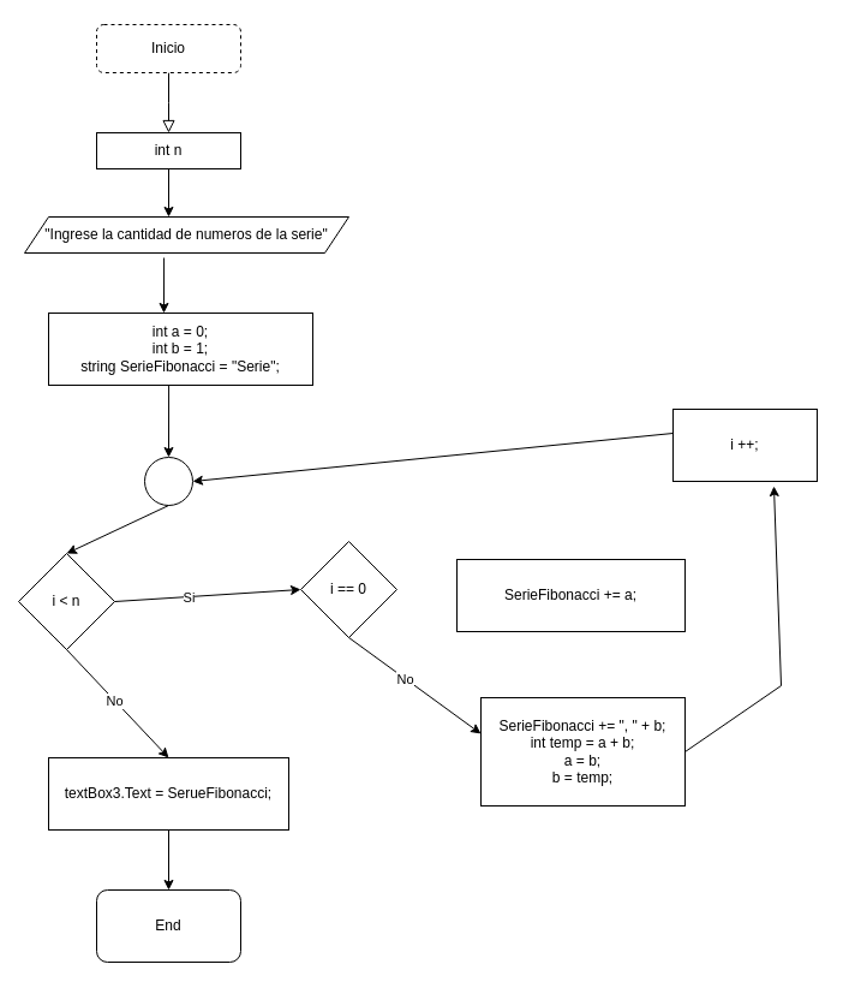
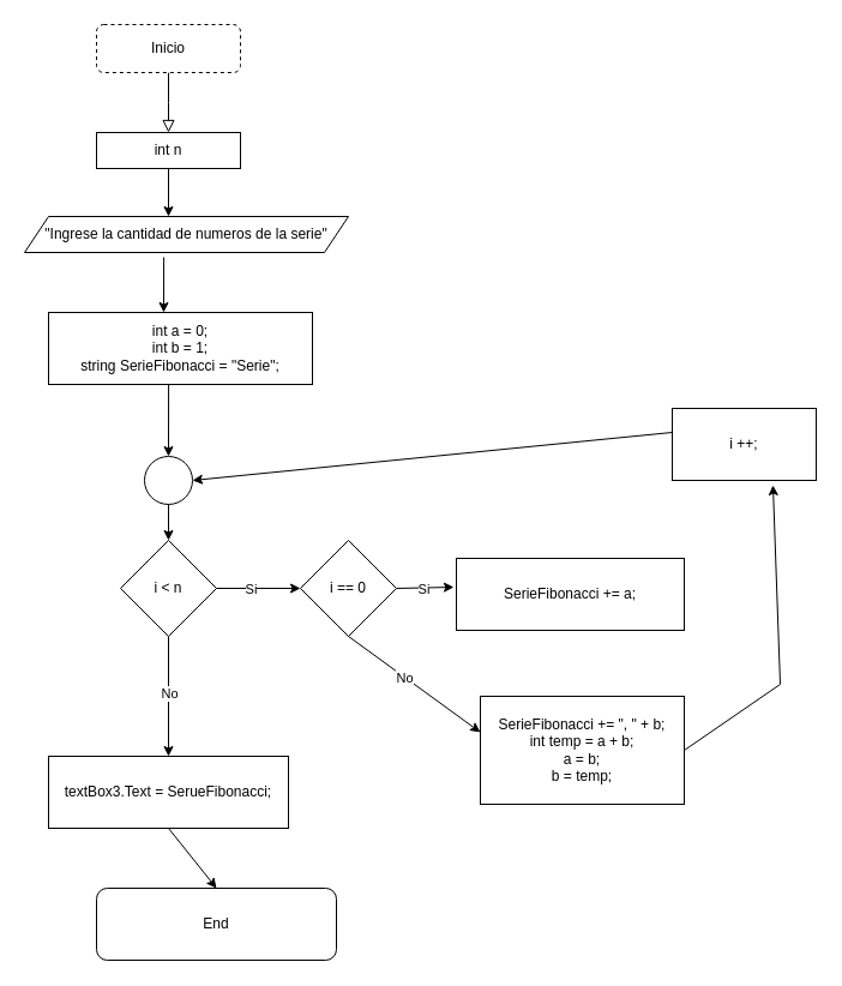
  <mxCell id="0" />
  <mxCell id="1" parent="0" />
  <mxCell id="2" value="" style="rounded=0;html=1;jettySize=auto;orthogonalLoop=1;fontSize=11;endArrow=block;endFill=0;endSize=8;strokeWidth=1;shadow=0;labelBackgroundColor=none;edgeStyle=orthogonalEdgeStyle;" parent="1" source="3" edge="1"><mxGeometry relative="1" as="geometry"><mxPoint x="140" y="110" as="targetPoint" /></mxGeometry></mxCell>
  <mxCell id="3" value="Inicio" style="rounded=1;whiteSpace=wrap;html=1;fontSize=12;glass=0;strokeWidth=1;shadow=0;dashed=1;" parent="1" vertex="1"><mxGeometry x="80" y="20" width="120" height="40" as="geometry" /></mxCell>
  <mxCell id="4" value="int n " style="rounded=0;whiteSpace=wrap;html=1;" vertex="1" parent="1"><mxGeometry x="80" y="110" width="120" height="30" as="geometry" /></mxCell>
  <mxCell id="5" value="" style="endArrow=classic;html=1;rounded=0;exitX=0.5;exitY=1;exitDx=0;exitDy=0;" edge="1" parent="1" source="4"><mxGeometry width="50" height="50" relative="1" as="geometry"><mxPoint x="200" y="240" as="sourcePoint" /><mxPoint x="140" y="180" as="targetPoint" /></mxGeometry></mxCell>
  <mxCell id="6" value="&quot;Ingrese la cantidad de numeros de la serie&quot;" style="shape=parallelogram;perimeter=parallelogramPerimeter;whiteSpace=wrap;html=1;fixedSize=1;" vertex="1" parent="1"><mxGeometry x="20" y="180" width="270" height="30" as="geometry" /></mxCell>
  <mxCell id="7" value="" style="endArrow=classic;html=1;rounded=0;exitX=0.43;exitY=1.133;exitDx=0;exitDy=0;exitPerimeter=0;" edge="1" parent="1" source="6"><mxGeometry width="50" height="50" relative="1" as="geometry"><mxPoint x="110" y="310" as="sourcePoint" /><mxPoint x="136" y="260" as="targetPoint" /></mxGeometry></mxCell>
  <mxCell id="8" value="&lt;div&gt;int a = 0;&lt;/div&gt;&lt;div&gt;int b = 1;&lt;/div&gt;&lt;div&gt;string SerieFibonacci = &quot;Serie&quot;;&lt;br&gt;&lt;/div&gt;" style="rounded=0;whiteSpace=wrap;html=1;" vertex="1" parent="1"><mxGeometry x="40" y="260" width="220" height="60" as="geometry" /></mxCell>
  <mxCell id="9" value="" style="ellipse;whiteSpace=wrap;html=1;aspect=fixed;" vertex="1" parent="1"><mxGeometry x="120" y="380" width="40" height="40" as="geometry" /></mxCell>
- <mxCell id="10" value="i &amp;lt; n" style="rhombus;whiteSpace=wrap;html=1;" vertex="1" parent="1"><mxGeometry x="15" y="460" width="80" height="80" as="geometry" /></mxCell>
+ <mxCell id="10" value="i &amp;lt; n" style="rhombus;whiteSpace=wrap;html=1;" vertex="1" parent="1"><mxGeometry x="100" y="450" width="80" height="80" as="geometry" /></mxCell>
  <mxCell id="11" value="" style="endArrow=classic;html=1;rounded=0;exitX=0.455;exitY=1;exitDx=0;exitDy=0;exitPerimeter=0;entryX=0.5;entryY=0;entryDx=0;entryDy=0;" edge="1" parent="1" source="8" target="9"><mxGeometry width="50" height="50" relative="1" as="geometry"><mxPoint x="220" y="410" as="sourcePoint" /><mxPoint x="270" y="360" as="targetPoint" /></mxGeometry></mxCell>
  <mxCell id="12" value="" style="endArrow=classic;html=1;rounded=0;exitX=0.5;exitY=1;exitDx=0;exitDy=0;entryX=0.5;entryY=0;entryDx=0;entryDy=0;" edge="1" parent="1" source="9" target="10"><mxGeometry width="50" height="50" relative="1" as="geometry"><mxPoint x="220" y="460" as="sourcePoint" /><mxPoint x="270" y="410" as="targetPoint" /></mxGeometry></mxCell>
  <mxCell id="13" value="" style="endArrow=classic;html=1;rounded=0;exitX=1;exitY=0.5;exitDx=0;exitDy=0;" edge="1" parent="1" source="10"><mxGeometry width="50" height="50" relative="1" as="geometry"><mxPoint x="260" y="530" as="sourcePoint" /><mxPoint x="250" y="490" as="targetPoint" /></mxGeometry></mxCell>
  <mxCell id="14" value="Si" style="edgeLabel;html=1;align=center;verticalAlign=middle;resizable=0;points=[];" vertex="1" connectable="0" parent="13"><mxGeometry x="-0.2" relative="1" as="geometry"><mxPoint as="offset" /></mxGeometry></mxCell>
  <mxCell id="15" value="i == 0" style="rhombus;whiteSpace=wrap;html=1;" vertex="1" parent="1"><mxGeometry x="250" y="450" width="80" height="80" as="geometry" /></mxCell>
  <mxCell id="16" value="SerieFibonacci += a;" style="rounded=0;whiteSpace=wrap;html=1;" vertex="1" parent="1"><mxGeometry x="380" y="465" width="190" height="60" as="geometry" /></mxCell>
+ <mxCell id="17" value="" style="endArrow=classic;html=1;rounded=0;exitX=1;exitY=0.5;exitDx=0;exitDy=0;entryX=-0.011;entryY=0.4;entryDx=0;entryDy=0;entryPerimeter=0;" edge="1" parent="1" source="15" target="16"><mxGeometry width="50" height="50" relative="1" as="geometry"><mxPoint x="300" y="660" as="sourcePoint" /><mxPoint x="350" y="610" as="targetPoint" /></mxGeometry></mxCell>
+ <mxCell id="18" value="Si" style="edgeLabel;html=1;align=center;verticalAlign=middle;resizable=0;points=[];" vertex="1" connectable="0" parent="17"><mxGeometry x="-0.083" y="-1" relative="1" as="geometry"><mxPoint as="offset" /></mxGeometry></mxCell>
  <mxCell id="19" value="" style="endArrow=classic;html=1;rounded=0;exitX=0.5;exitY=1;exitDx=0;exitDy=0;" edge="1" parent="1" source="15"><mxGeometry width="50" height="50" relative="1" as="geometry"><mxPoint x="320" y="710" as="sourcePoint" /><mxPoint x="400" y="610" as="targetPoint" /></mxGeometry></mxCell>
  <mxCell id="20" value="No" style="edgeLabel;html=1;align=center;verticalAlign=middle;resizable=0;points=[];" vertex="1" connectable="0" parent="19"><mxGeometry x="-0.15" y="-1" relative="1" as="geometry"><mxPoint as="offset" /></mxGeometry></mxCell>
  <mxCell id="21" value="&lt;div&gt;SerieFibonacci += &quot;, &quot; + b;&lt;/div&gt;&lt;div&gt;int temp = a + b;&lt;/div&gt;&lt;div&gt;a = b;&lt;/div&gt;&lt;div&gt;b = temp;&lt;br&gt;&lt;/div&gt;" style="rounded=0;whiteSpace=wrap;html=1;" vertex="1" parent="1"><mxGeometry x="400" y="580" width="170" height="90" as="geometry" /></mxCell>
  <mxCell id="22" value="i ++;" style="rounded=0;whiteSpace=wrap;html=1;" vertex="1" parent="1"><mxGeometry x="560" y="340" width="120" height="60" as="geometry" /></mxCell>
  <mxCell id="23" value="" style="endArrow=classic;html=1;rounded=0;exitX=1;exitY=0.5;exitDx=0;exitDy=0;entryX=0.7;entryY=1.067;entryDx=0;entryDy=0;entryPerimeter=0;" edge="1" parent="1" source="21" target="22"><mxGeometry width="50" height="50" relative="1" as="geometry"><mxPoint x="610" y="640" as="sourcePoint" /><mxPoint x="660" y="590" as="targetPoint" /><Array as="points"><mxPoint x="650" y="570" /></Array></mxGeometry></mxCell>
  <mxCell id="24" value="" style="endArrow=classic;html=1;rounded=0;entryX=1;entryY=0.5;entryDx=0;entryDy=0;" edge="1" parent="1" target="9"><mxGeometry width="50" height="50" relative="1" as="geometry"><mxPoint x="560" y="360" as="sourcePoint" /><mxPoint x="410" y="340" as="targetPoint" /></mxGeometry></mxCell>
  <mxCell id="25" value="" style="endArrow=classic;html=1;rounded=0;exitX=0.5;exitY=1;exitDx=0;exitDy=0;" edge="1" parent="1" source="10"><mxGeometry width="50" height="50" relative="1" as="geometry"><mxPoint x="230" y="700" as="sourcePoint" /><mxPoint x="140" y="630" as="targetPoint" /></mxGeometry></mxCell>
  <mxCell id="26" value="No" style="edgeLabel;html=1;align=center;verticalAlign=middle;resizable=0;points=[];" vertex="1" connectable="0" parent="25"><mxGeometry x="-0.06" relative="1" as="geometry"><mxPoint as="offset" /></mxGeometry></mxCell>
  <mxCell id="27" value="textBox3.Text = SerueFibonacci;" style="rounded=0;whiteSpace=wrap;html=1;" vertex="1" parent="1"><mxGeometry x="40" y="630" width="200" height="60" as="geometry" /></mxCell>
- <mxCell id="28" value="End" style="rounded=1;whiteSpace=wrap;html=1;" vertex="1" parent="1"><mxGeometry x="80" y="740" width="120" height="60" as="geometry" /></mxCell>
+ <mxCell id="28" value="End" style="rounded=1;whiteSpace=wrap;html=1;" vertex="1" parent="1"><mxGeometry x="80" y="740" width="200" height="60" as="geometry" /></mxCell>
  <mxCell id="29" value="" style="endArrow=classic;html=1;rounded=0;exitX=0.5;exitY=1;exitDx=0;exitDy=0;entryX=0.5;entryY=0;entryDx=0;entryDy=0;" edge="1" parent="1" source="27" target="28"><mxGeometry width="50" height="50" relative="1" as="geometry"><mxPoint x="230" y="730" as="sourcePoint" /><mxPoint x="280" y="680" as="targetPoint" /></mxGeometry></mxCell>
